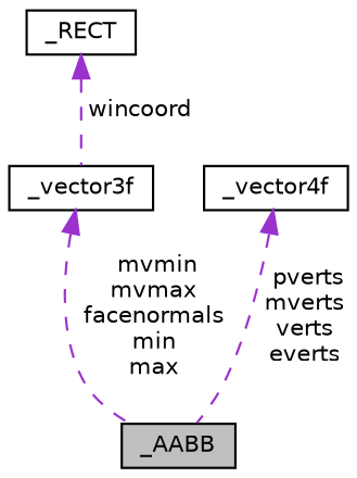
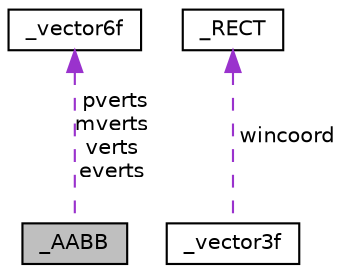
  digraph {
    node [color=black fillcolor=white fontname=Helvetica fontsize=10 shape=record style=filled]
    edge [color=darkorchid3 dir=back fontname=Helvetica fontsize=10 labelfontname=Helvetica labelfontsize=10 style=dashed]
    n1 [fillcolor=grey75 fontcolor=black height=0.2 label=_AABB width=0.4]
    n2 [height=0.2 label=_RECT width=0.4]
    n3 [height=0.2 label=_vector3f width=0.4]
-   n4 [height=0.2 label=_vector4f width=0.4]
+   n4 [height=0.2 label=_vector6f width=0.4]
    n2 -> n3 [label=" wincoord"]
-   n3 -> n1 [label=" mvmin\nmvmax\nfacenormals\nmin\nmax"]
    n4 -> n1 [label=" pverts\nmverts\nverts\neverts"]
  }
